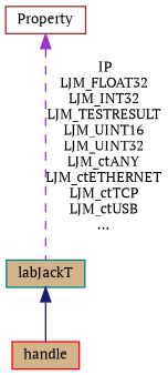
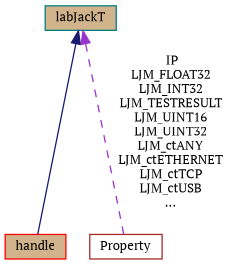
  digraph {
    fontname="PT Serif"
    node [fillcolor=tan fontname="PT Serif" fontsize=10 shape=record style=filled]
    edge [dir=back fontname="PT Serif" fontsize=10 labelfontname="Graublau Slab" labelfontsize=10]
    n1 [color=teal fontcolor=black height=0.2 label=labJackT width=0.4]
    n2 [color=red height=0.2 label=handle width=0.4]
    n3 [color=brown fillcolor=white height=0.2 label=Property width=0.4]
    n1 -> n2 [color=midnightblue style=solid]
-   n3 -> n1 [color=darkorchid3 label=" IP\nLJM_FLOAT32\nLJM_INT32\nLJM_TESTRESULT\nLJM_UINT16\nLJM_UINT32\nLJM_ctANY\nLJM_ctETHERNET\nLJM_ctTCP\nLJM_ctUSB\n..." style=dashed]
+   n1 -> n3 [color=darkorchid3 label=" IP\nLJM_FLOAT32\nLJM_INT32\nLJM_TESTRESULT\nLJM_UINT16\nLJM_UINT32\nLJM_ctANY\nLJM_ctETHERNET\nLJM_ctTCP\nLJM_ctUSB\n..." style=dashed]
  }
